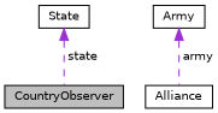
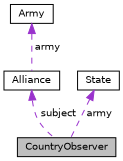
  digraph {
    node [color=black fillcolor=white fontname=Helvetica fontsize=10 shape=record style=filled]
    edge [color=darkorchid3 dir=back fontname=Helvetica fontsize=10 labelfontname=Helvetica labelfontsize=10 style=dashed]
    n1 [fillcolor=grey75 fontcolor=black height=0.2 label=CountryObserver width=0.4]
    n2 [height=0.2 label=Army width=0.4]
    n3 [height=0.2 label=Alliance width=0.4]
    n4 [height=0.2 label=State width=0.4]
    n2 -> n3 [label=" army"]
-   n4 -> n1 [label=" state"]
+   n3 -> n1 [label=" subject"]
+   n4 -> n1 [label=" army"]
  }
